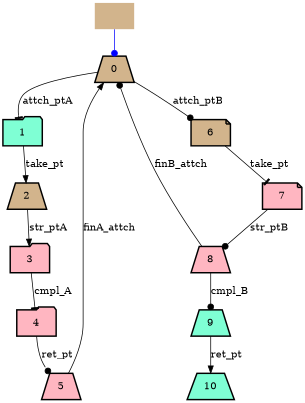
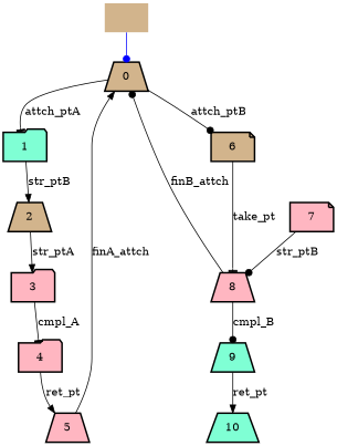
  digraph {
    node [constraint=false fillcolor=lightpink peripheries=1 shape=trapezium style="bold,filled"]
    edge [arrowhead=dot]
    n1 [fillcolor=tan label=0]
    n2 [fillcolor=aquamarine label=1 shape=folder]
    n3 [fillcolor=tan label=6 shape=note]
    n4 [fillcolor=tan label=2]
    n5 [label=7 shape=note]
    n6 [label=3 shape=folder]
    n7 [label=8]
    n8 [label=4 shape=folder]
    n9 [label=5]
    n10 [fillcolor=aquamarine label=9]
    n11 [fillcolor=aquamarine label=10]
    " " [fillcolor=tan shape=plaintext peripheries=""]
    n1 -> n2 [arrowhead=tee label=attch_ptA]
    n1 -> n3 [label=attch_ptB]
-   n2 -> n4 [arrowhead=normal label=take_pt]
-   n3 -> n5 [arrowhead=tee label=take_pt]
+   n2 -> n4 [arrowhead=normal label=str_ptB]
+   n3 -> n7 [arrowhead=tee label=take_pt]
    n4 -> n6 [arrowhead=normal label=str_ptA]
    n5 -> n7 [label=str_ptB]
    n6 -> n8 [arrowhead=tee label=cmpl_A]
    n7 -> n1 [label=finB_attch]
    n7 -> n10 [label=cmpl_B]
-   n8 -> n9 [label=ret_pt]
+   n8 -> n9 [arrowhead=normal label=ret_pt]
    n9 -> n1 [arrowhead=normal label=finA_attch]
    n10 -> n11 [arrowhead=normal label=ret_pt]
    " " -> n1 [color=blue]
  }
